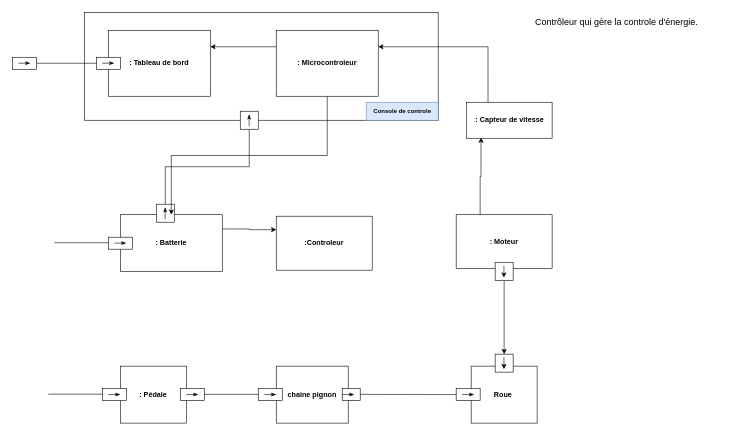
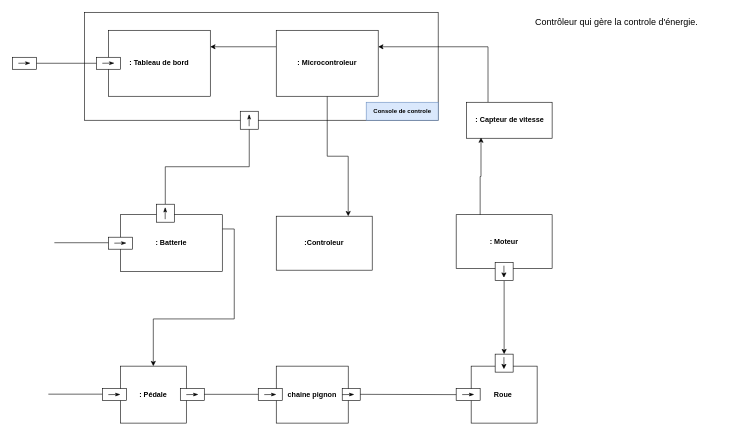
  <mxCell id="0" />
  <mxCell id="1" parent="0" />
  <mxCell id="2" value="" style="rounded=0;whiteSpace=wrap;html=1;fillColor=none;" vertex="1" parent="1"><mxGeometry x="140" y="20" width="590" height="180" as="geometry" /></mxCell>
  <mxCell id="3" value="&lt;b&gt;: Tableau de bord&lt;/b&gt;" style="rounded=0;whiteSpace=wrap;html=1;rotation=0;" vertex="1" parent="1"><mxGeometry x="180" y="50" width="170" height="110" as="geometry" /></mxCell>
- <mxCell id="4" style="edgeStyle=orthogonalEdgeStyle;rounded=0;orthogonalLoop=1;jettySize=auto;html=1;exitX=1;exitY=0.25;exitDx=0;exitDy=0;entryX=0;entryY=0.25;entryDx=0;entryDy=0;" edge="1" parent="1" source="5" target="38"><mxGeometry relative="1" as="geometry" /></mxCell>
+ <mxCell id="4" style="edgeStyle=orthogonalEdgeStyle;rounded=0;orthogonalLoop=1;jettySize=auto;html=1;exitX=1;exitY=0.25;exitDx=0;exitDy=0;" edge="1" parent="1" source="5" target="6"><mxGeometry relative="1" as="geometry" /></mxCell>
  <mxCell id="5" value="&lt;b&gt;: Batterie&lt;/b&gt;" style="rounded=0;whiteSpace=wrap;html=1;rotation=0;" vertex="1" parent="1"><mxGeometry x="200" y="357.5" width="170" height="95" as="geometry" /></mxCell>
  <mxCell id="6" value="&lt;b&gt;: Pédale&lt;/b&gt;" style="rounded=0;whiteSpace=wrap;html=1;rotation=0;" vertex="1" parent="1"><mxGeometry x="200" y="610" width="110" height="95" as="geometry" /></mxCell>
  <mxCell id="7" value="&lt;b&gt;: Moteur&lt;/b&gt;" style="rounded=0;whiteSpace=wrap;html=1;rotation=0;" vertex="1" parent="1"><mxGeometry x="760" y="357.5" width="160" height="90" as="geometry" /></mxCell>
  <mxCell id="8" value="&lt;b&gt;chaine pignon&lt;/b&gt;" style="rounded=0;whiteSpace=wrap;html=1;rotation=0;" vertex="1" parent="1"><mxGeometry x="460" y="610" width="120" height="95" as="geometry" /></mxCell>
  <mxCell id="9" value="&lt;b&gt;Roue&amp;nbsp;&lt;/b&gt;" style="rounded=0;whiteSpace=wrap;html=1;rotation=0;" vertex="1" parent="1"><mxGeometry x="785" y="610" width="110" height="95" as="geometry" /></mxCell>
  <mxCell id="10" value="" style="rounded=0;whiteSpace=wrap;html=1;shadow=0;" vertex="1" parent="1"><mxGeometry x="160" y="95" width="40" height="20" as="geometry" /></mxCell>
  <mxCell id="11" value="" style="endArrow=classicThin;html=1;rounded=0;endFill=1;shadow=0;" edge="1" parent="1"><mxGeometry width="50" height="50" relative="1" as="geometry"><mxPoint x="170" y="104.97" as="sourcePoint" /><mxPoint x="190" y="104.76" as="targetPoint" /></mxGeometry></mxCell>
  <mxCell id="12" style="edgeStyle=orthogonalEdgeStyle;rounded=0;orthogonalLoop=1;jettySize=auto;html=1;exitX=0.5;exitY=0;exitDx=0;exitDy=0;entryX=0.5;entryY=1;entryDx=0;entryDy=0;endArrow=none;endFill=0;" edge="1" parent="1" source="13" target="19"><mxGeometry relative="1" as="geometry" /></mxCell>
  <mxCell id="13" value="" style="rounded=0;whiteSpace=wrap;html=1;shadow=0;" vertex="1" parent="1"><mxGeometry x="260" y="340" width="30" height="30" as="geometry" /></mxCell>
  <mxCell id="14" value="" style="endArrow=classicThin;html=1;rounded=0;endFill=1;shadow=0;" edge="1" parent="1"><mxGeometry width="50" height="50" relative="1" as="geometry"><mxPoint x="274.81" y="365" as="sourcePoint" /><mxPoint x="274.81" y="345" as="targetPoint" /></mxGeometry></mxCell>
  <mxCell id="15" style="edgeStyle=orthogonalEdgeStyle;rounded=0;orthogonalLoop=1;jettySize=auto;html=1;exitX=1;exitY=0.5;exitDx=0;exitDy=0;entryX=0;entryY=0.5;entryDx=0;entryDy=0;endArrow=none;endFill=0;" edge="1" parent="1" source="16" target="10"><mxGeometry relative="1" as="geometry" /></mxCell>
  <mxCell id="16" value="" style="rounded=0;whiteSpace=wrap;html=1;shadow=0;" vertex="1" parent="1"><mxGeometry x="20" y="95" width="40" height="20" as="geometry" /></mxCell>
  <mxCell id="17" value="" style="endArrow=classicThin;html=1;rounded=0;endFill=1;shadow=0;" edge="1" parent="1"><mxGeometry width="50" height="50" relative="1" as="geometry"><mxPoint x="30" y="104.97" as="sourcePoint" /><mxPoint x="50" y="104.76" as="targetPoint" /></mxGeometry></mxCell>
  <mxCell id="18" style="edgeStyle=orthogonalEdgeStyle;rounded=0;orthogonalLoop=1;jettySize=auto;html=1;exitX=0;exitY=0.25;exitDx=0;exitDy=0;" edge="1" parent="1" source="19"><mxGeometry relative="1" as="geometry"><mxPoint x="420" y="205" as="targetPoint" /></mxGeometry></mxCell>
  <mxCell id="19" value="" style="rounded=0;whiteSpace=wrap;html=1;shadow=0;" vertex="1" parent="1"><mxGeometry x="400" y="185" width="30" height="30" as="geometry" /></mxCell>
  <mxCell id="20" value="" style="endArrow=classicThin;html=1;rounded=0;endFill=1;shadow=0;" edge="1" parent="1"><mxGeometry width="50" height="50" relative="1" as="geometry"><mxPoint x="414.81" y="210" as="sourcePoint" /><mxPoint x="414.81" y="190" as="targetPoint" /></mxGeometry></mxCell>
  <mxCell id="21" value="" style="rounded=0;whiteSpace=wrap;html=1;shadow=0;" vertex="1" parent="1"><mxGeometry x="180" y="395" width="40" height="20" as="geometry" /></mxCell>
  <mxCell id="22" value="" style="endArrow=classicThin;html=1;rounded=0;endFill=1;shadow=0;" edge="1" parent="1"><mxGeometry width="50" height="50" relative="1" as="geometry"><mxPoint x="190" y="404.97" as="sourcePoint" /><mxPoint x="210" y="404.76" as="targetPoint" /></mxGeometry></mxCell>
  <mxCell id="23" value="" style="rounded=0;whiteSpace=wrap;html=1;shadow=0;" vertex="1" parent="1"><mxGeometry x="170" y="647.5" width="40" height="20" as="geometry" /></mxCell>
  <mxCell id="24" value="" style="endArrow=classicThin;html=1;rounded=0;endFill=1;shadow=0;" edge="1" parent="1"><mxGeometry width="50" height="50" relative="1" as="geometry"><mxPoint x="180" y="657.47" as="sourcePoint" /><mxPoint x="200" y="657.26" as="targetPoint" /></mxGeometry></mxCell>
  <mxCell id="25" value="" style="rounded=0;whiteSpace=wrap;html=1;shadow=0;" vertex="1" parent="1"><mxGeometry x="430" y="647.5" width="40" height="20" as="geometry" /></mxCell>
  <mxCell id="26" value="" style="endArrow=classicThin;html=1;rounded=0;endFill=1;shadow=0;" edge="1" parent="1"><mxGeometry width="50" height="50" relative="1" as="geometry"><mxPoint x="440" y="657.47" as="sourcePoint" /><mxPoint x="460" y="657.26" as="targetPoint" /></mxGeometry></mxCell>
  <mxCell id="27" value="" style="rounded=0;whiteSpace=wrap;html=1;shadow=0;" vertex="1" parent="1"><mxGeometry x="300" y="647.5" width="40" height="20" as="geometry" /></mxCell>
  <mxCell id="28" value="" style="endArrow=classicThin;html=1;rounded=0;endFill=1;shadow=0;" edge="1" parent="1"><mxGeometry width="50" height="50" relative="1" as="geometry"><mxPoint x="310" y="657.47" as="sourcePoint" /><mxPoint x="330" y="657.26" as="targetPoint" /></mxGeometry></mxCell>
  <mxCell id="29" value="" style="rounded=0;whiteSpace=wrap;html=1;shadow=0;" vertex="1" parent="1"><mxGeometry x="570" y="647.5" width="30" height="20" as="geometry" /></mxCell>
  <mxCell id="30" value="" style="endArrow=classicThin;html=1;rounded=0;endFill=1;shadow=0;" edge="1" parent="1"><mxGeometry width="50" height="50" relative="1" as="geometry"><mxPoint x="570" y="657.47" as="sourcePoint" /><mxPoint x="590" y="657.26" as="targetPoint" /></mxGeometry></mxCell>
  <mxCell id="31" value="" style="rounded=0;whiteSpace=wrap;html=1;shadow=0;" vertex="1" parent="1"><mxGeometry x="760" y="647.5" width="40" height="20" as="geometry" /></mxCell>
  <mxCell id="32" value="" style="endArrow=classicThin;html=1;rounded=0;endFill=1;shadow=0;" edge="1" parent="1"><mxGeometry width="50" height="50" relative="1" as="geometry"><mxPoint x="770" y="657.47" as="sourcePoint" /><mxPoint x="790" y="657.26" as="targetPoint" /></mxGeometry></mxCell>
  <mxCell id="33" style="edgeStyle=orthogonalEdgeStyle;rounded=0;orthogonalLoop=1;jettySize=auto;html=1;exitX=0.5;exitY=1;exitDx=0;exitDy=0;entryX=0.5;entryY=0;entryDx=0;entryDy=0;" edge="1" parent="1" source="34" target="36"><mxGeometry relative="1" as="geometry" /></mxCell>
  <mxCell id="34" value="" style="rounded=0;whiteSpace=wrap;html=1;shadow=0;" vertex="1" parent="1"><mxGeometry x="825" y="437.5" width="30" height="30" as="geometry" /></mxCell>
  <mxCell id="35" value="" style="endArrow=classic;html=1;rounded=0;" edge="1" parent="1"><mxGeometry width="50" height="50" relative="1" as="geometry"><mxPoint x="839.64" y="442.5" as="sourcePoint" /><mxPoint x="839.64" y="462.5" as="targetPoint" /></mxGeometry></mxCell>
  <mxCell id="36" value="" style="rounded=0;whiteSpace=wrap;html=1;shadow=0;" vertex="1" parent="1"><mxGeometry x="825" y="590" width="30" height="30" as="geometry" /></mxCell>
  <mxCell id="37" value="" style="endArrow=classic;html=1;rounded=0;" edge="1" parent="1"><mxGeometry width="50" height="50" relative="1" as="geometry"><mxPoint x="839.64" y="595" as="sourcePoint" /><mxPoint x="839.64" y="615" as="targetPoint" /></mxGeometry></mxCell>
  <mxCell id="38" value="&lt;b&gt;:Controleur&lt;/b&gt;" style="rounded=0;whiteSpace=wrap;html=1;rotation=0;" vertex="1" parent="1"><mxGeometry x="460" y="360" width="160" height="90" as="geometry" /></mxCell>
  <mxCell id="39" value="Contrôleur qui gère la controle d'énergie." style="text;whiteSpace=wrap;fontSize=15;" vertex="1" parent="1"><mxGeometry x="890" y="20" width="330" height="30" as="geometry" /></mxCell>
  <mxCell id="40" style="edgeStyle=orthogonalEdgeStyle;rounded=0;orthogonalLoop=1;jettySize=auto;html=1;exitX=1;exitY=0.5;exitDx=0;exitDy=0;entryX=0;entryY=0.5;entryDx=0;entryDy=0;endArrow=none;endFill=0;" edge="1" parent="1"><mxGeometry relative="1" as="geometry"><mxPoint x="90" y="404.23" as="sourcePoint" /><mxPoint x="180" y="404.23" as="targetPoint" /></mxGeometry></mxCell>
  <mxCell id="41" style="edgeStyle=orthogonalEdgeStyle;rounded=0;orthogonalLoop=1;jettySize=auto;html=1;exitX=1;exitY=0.5;exitDx=0;exitDy=0;entryX=0;entryY=0.5;entryDx=0;entryDy=0;endArrow=none;endFill=0;" edge="1" parent="1"><mxGeometry relative="1" as="geometry"><mxPoint x="80" y="656.73" as="sourcePoint" /><mxPoint x="170" y="656.73" as="targetPoint" /></mxGeometry></mxCell>
  <mxCell id="42" style="edgeStyle=orthogonalEdgeStyle;rounded=0;orthogonalLoop=1;jettySize=auto;html=1;exitX=1;exitY=0.5;exitDx=0;exitDy=0;entryX=0;entryY=0.5;entryDx=0;entryDy=0;endArrow=none;endFill=0;" edge="1" parent="1"><mxGeometry relative="1" as="geometry"><mxPoint x="340" y="657.02" as="sourcePoint" /><mxPoint x="430" y="657.02" as="targetPoint" /></mxGeometry></mxCell>
  <mxCell id="43" style="edgeStyle=orthogonalEdgeStyle;rounded=0;orthogonalLoop=1;jettySize=auto;html=1;exitX=1;exitY=0.5;exitDx=0;exitDy=0;endArrow=none;endFill=0;entryX=0;entryY=0.5;entryDx=0;entryDy=0;" edge="1" parent="1" target="31"><mxGeometry relative="1" as="geometry"><mxPoint x="600" y="657.02" as="sourcePoint" /><mxPoint x="680" y="657" as="targetPoint" /></mxGeometry></mxCell>
  <mxCell id="44" style="edgeStyle=orthogonalEdgeStyle;rounded=0;orthogonalLoop=1;jettySize=auto;html=1;exitX=0.25;exitY=0;exitDx=0;exitDy=0;entryX=1;entryY=0.25;entryDx=0;entryDy=0;" edge="1" parent="1" source="45" target="49"><mxGeometry relative="1" as="geometry" /></mxCell>
  <mxCell id="45" value="&lt;b&gt;: Capteur de vitesse&lt;/b&gt;" style="rounded=0;whiteSpace=wrap;html=1;rotation=0;" vertex="1" parent="1"><mxGeometry x="777.5" y="170" width="142.5" height="60" as="geometry" /></mxCell>
  <mxCell id="46" style="edgeStyle=orthogonalEdgeStyle;rounded=0;orthogonalLoop=1;jettySize=auto;html=1;exitX=0.25;exitY=0;exitDx=0;exitDy=0;entryX=0.168;entryY=0.981;entryDx=0;entryDy=0;entryPerimeter=0;" edge="1" parent="1" source="7" target="45"><mxGeometry relative="1" as="geometry"><mxPoint x="801" y="240" as="targetPoint" /></mxGeometry></mxCell>
  <mxCell id="47" style="edgeStyle=orthogonalEdgeStyle;rounded=0;orthogonalLoop=1;jettySize=auto;html=1;exitX=0;exitY=0.25;exitDx=0;exitDy=0;entryX=1;entryY=0.25;entryDx=0;entryDy=0;" edge="1" parent="1" source="49" target="3"><mxGeometry relative="1" as="geometry" /></mxCell>
- <mxCell id="48" style="edgeStyle=orthogonalEdgeStyle;rounded=0;orthogonalLoop=1;jettySize=auto;html=1;exitX=0.5;exitY=1;exitDx=0;exitDy=0;" edge="1" parent="1" source="49" target="5"><mxGeometry relative="1" as="geometry" /></mxCell>
+ <mxCell id="48" style="edgeStyle=orthogonalEdgeStyle;rounded=0;orthogonalLoop=1;jettySize=auto;html=1;exitX=0.5;exitY=1;exitDx=0;exitDy=0;entryX=0.75;entryY=0;entryDx=0;entryDy=0;" edge="1" parent="1" source="49" target="38"><mxGeometry relative="1" as="geometry" /></mxCell>
  <mxCell id="49" value="&lt;b&gt;: Microcontroleur&lt;/b&gt;" style="rounded=0;whiteSpace=wrap;html=1;rotation=0;" vertex="1" parent="1"><mxGeometry x="460" y="50" width="170" height="110" as="geometry" /></mxCell>
  <mxCell id="50" value="&lt;b&gt;&lt;font style=&quot;font-size: 10px;&quot;&gt;Console de controle&lt;/font&gt;&lt;/b&gt;" style="text;html=1;align=center;verticalAlign=middle;resizable=0;points=[];autosize=1;strokeColor=#6c8ebf;fillColor=#dae8fc;" vertex="1" parent="1"><mxGeometry x="610" y="170" width="120" height="30" as="geometry" /></mxCell>
